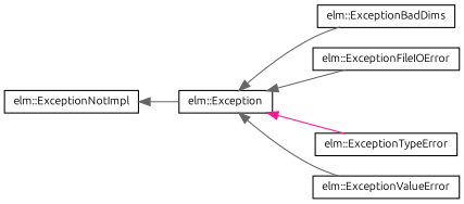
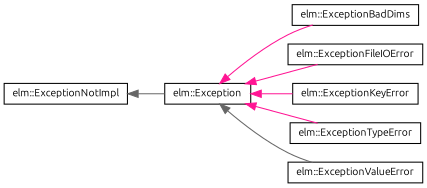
  digraph {
    fontname=Ubuntu
    rankdir=LR
    node [color=black fillcolor=white fontname=Ubuntu fontsize=10 shape=record style=filled]
    edge [color=gray40 dir=back fontname=Ubuntu fontsize=10 labelfontname=Helvetica labelfontsize=10 style=solid]
    n1 [height=0.2 label="elm::Exception" width=0.4]
    n2 [height=0.2 label="elm::ExceptionBadDims" width=0.4]
    n3 [height=0.2 label="elm::ExceptionFileIOError" width=0.4]
+   n4 [height=0.2 label="elm::ExceptionKeyError" width=0.4]
    n5 [height=0.2 label="elm::ExceptionTypeError" width=0.4]
    n6 [height=0.2 label="elm::ExceptionValueError" width=0.4]
    n7 [height=0.2 label="elm::ExceptionNotImpl" width=0.4]
-   n1 -> n2
-   n1 -> n3
+   n1 -> n2 [color=deeppink]
+   n1 -> n3 [color=deeppink]
+   n1 -> n4 [color=deeppink]
    n1 -> n5 [color=deeppink]
    n1 -> n6
    n7 -> n1
  }
